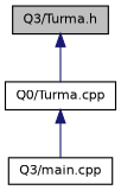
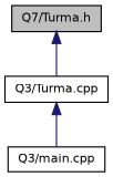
  digraph {
    node [color=black fillcolor=white fontname=Helvetica fontsize=10 shape=record style=filled]
    edge [color=midnightblue dir=back fontname=Helvetica fontsize=10 labelfontname=Helvetica labelfontsize=10 style=solid]
-   n1 [fillcolor=grey75 fontcolor=black height=0.2 label="Q3/Turma.h" width=0.4]
-   n2 [height=0.2 label="Q0/Turma.cpp" width=0.4]
+   n1 [fillcolor=grey75 fontcolor=black height=0.2 label="Q7/Turma.h" width=0.4]
+   n2 [height=0.2 label="Q3/Turma.cpp" width=0.4]
    n3 [height=0.2 label="Q3/main.cpp" width=0.4]
    n1 -> n2
    n2 -> n3
  }
